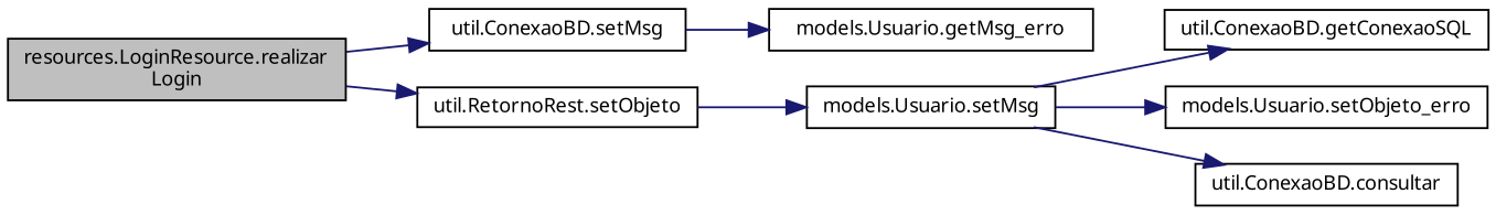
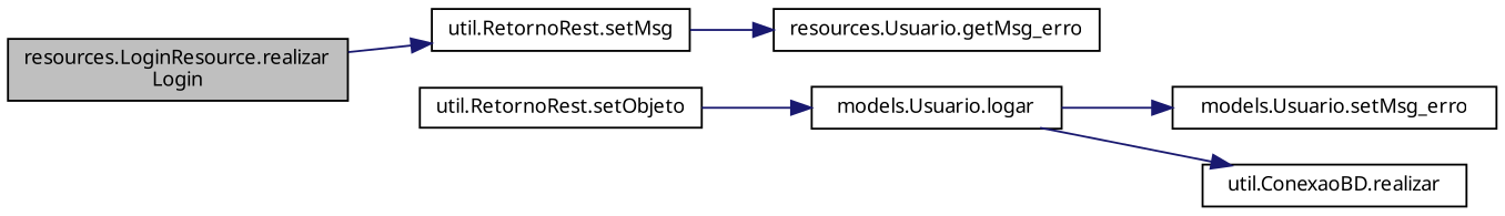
  digraph {
    fontname="Noto Sans"
    rankdir=LR
    node [color=black fillcolor=white fontname="Noto Sans" fontsize=10 shape=record style=filled]
    edge [color=midnightblue fontname="Noto Sans" fontsize=10 labelfontname=Helvetica labelfontsize=10 style=solid]
    n1 [fillcolor=grey75 fontcolor=black height=0.2 label="resources.LoginResource.realizar\lLogin" width=0.4]
-   n2 [height=0.2 label="util.ConexaoBD.setMsg" width=0.4]
+   n2 [height=0.2 label="util.RetornoRest.setMsg" width=0.4]
    n3 [height=0.2 label="util.RetornoRest.setObjeto" width=0.4]
-   n4 [height=0.2 label="models.Usuario.setMsg" width=0.4]
-   n5 [height=0.2 label="util.ConexaoBD.getConexaoSQL" width=0.4]
-   n6 [height=0.2 label="models.Usuario.setObjeto_erro" width=0.4]
-   n7 [height=0.2 label="util.ConexaoBD.consultar" width=0.4]
-   n8 [height=0.2 label="models.Usuario.getMsg_erro" width=0.4]
+   n4 [height=0.2 label="models.Usuario.logar" width=0.4]
+   n6 [height=0.2 label="models.Usuario.setMsg_erro" width=0.4]
+   n7 [height=0.2 label="util.ConexaoBD.realizar" width=0.4]
+   n8 [height=0.2 label="resources.Usuario.getMsg_erro" width=0.4]
    n1 -> n2
-   n1 -> n3
    n2 -> n8
    n3 -> n4
-   n4 -> n5
    n4 -> n6
    n4 -> n7
  }
